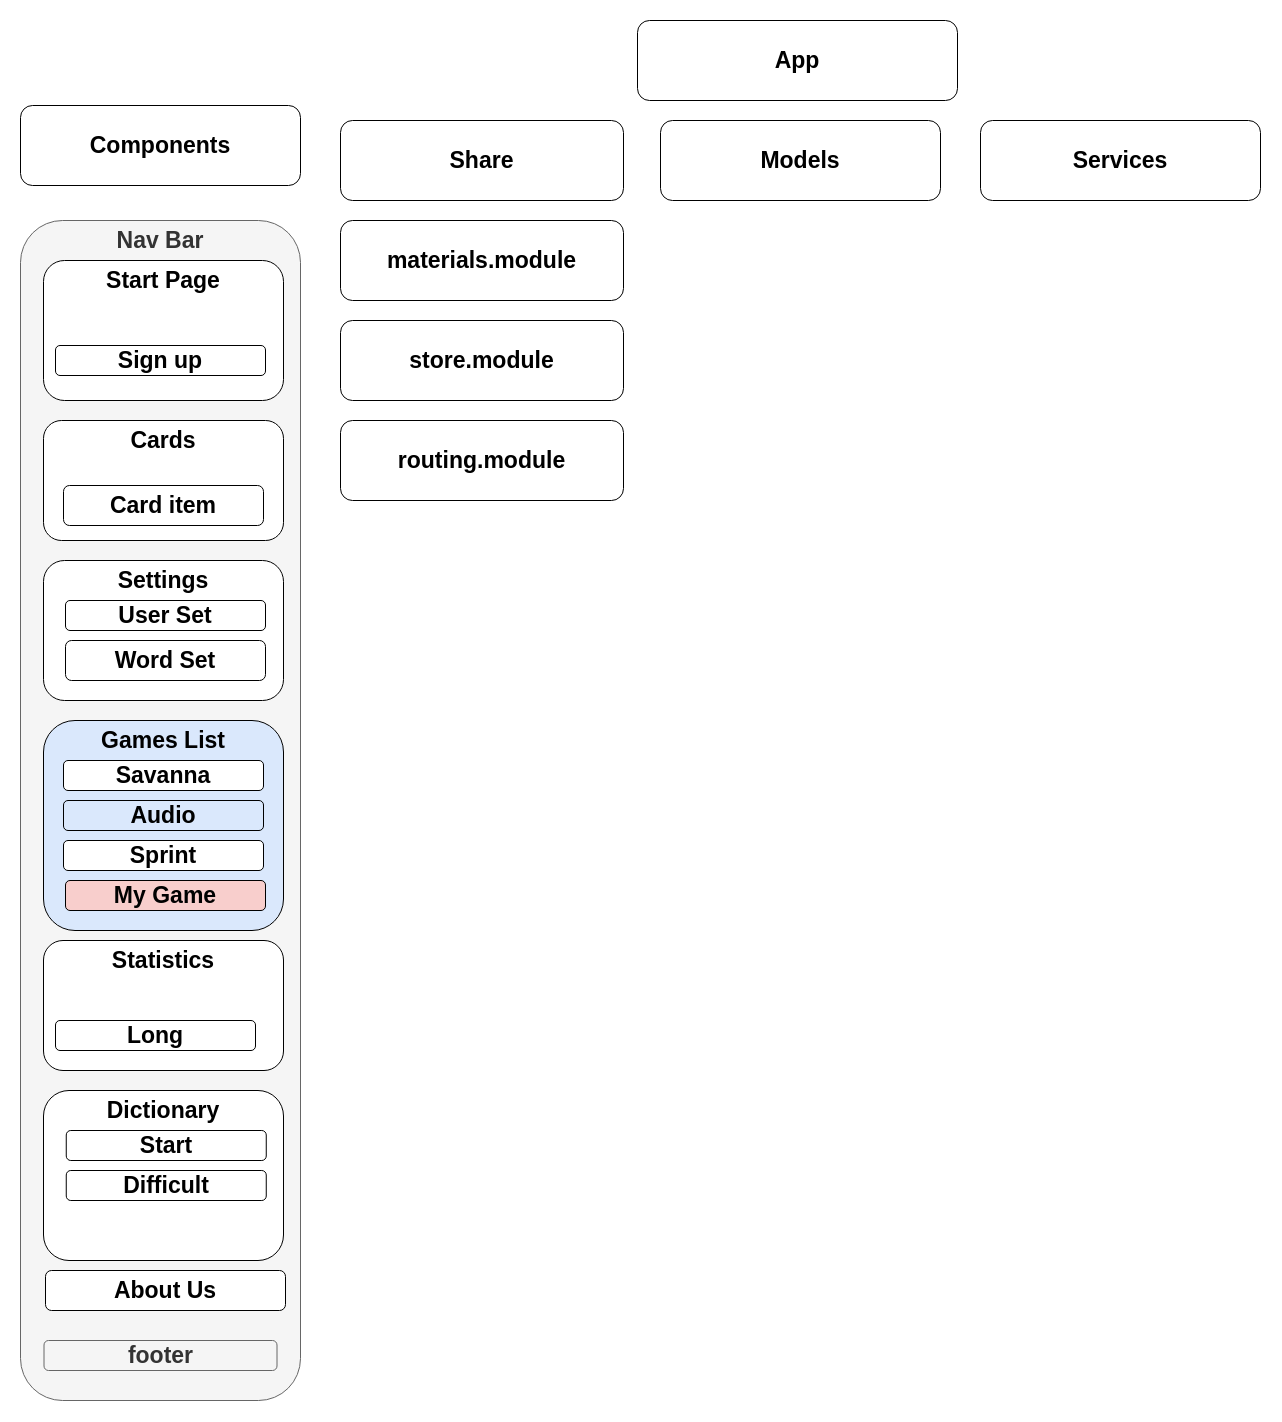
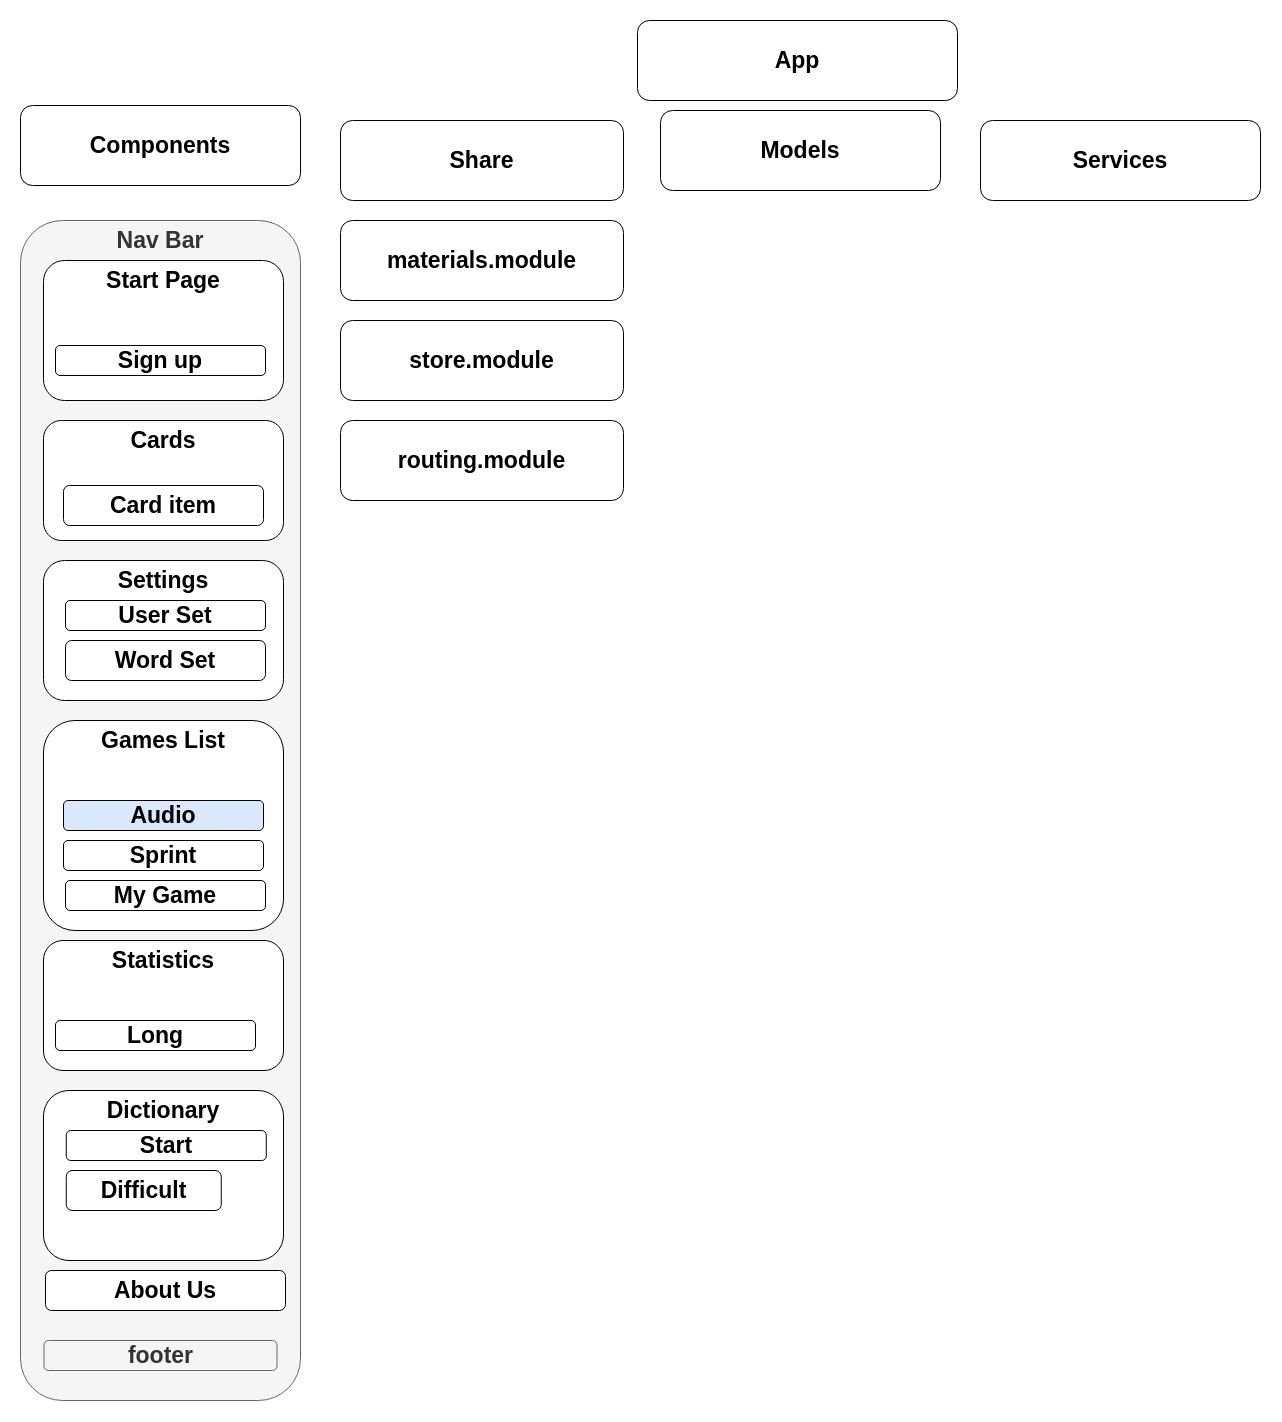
  <mxCell id="0" />
  <mxCell id="1" parent="0" />
  <mxCell id="2" value="&lt;font style=&quot;font-size: 23px&quot;&gt;&lt;b&gt;App&lt;/b&gt;&lt;/font&gt;" style="rounded=1;whiteSpace=wrap;html=1;" parent="1" vertex="1"><mxGeometry x="637" y="20" width="320" height="80" as="geometry" /></mxCell>
  <mxCell id="3" value="&lt;span style=&quot;font-size: 23px&quot;&gt;&lt;b&gt;Components&lt;/b&gt;&lt;/span&gt;" style="rounded=1;whiteSpace=wrap;html=1;" parent="1" vertex="1"><mxGeometry x="20" y="105" width="280" height="80" as="geometry" /></mxCell>
  <mxCell id="4" value="&lt;font style=&quot;font-size: 23px&quot;&gt;&lt;b&gt;Share&lt;/b&gt;&lt;/font&gt;" style="rounded=1;whiteSpace=wrap;html=1;" parent="1" vertex="1"><mxGeometry x="340" y="120" width="283" height="80" as="geometry" /></mxCell>
- <mxCell id="5" value="&lt;span style=&quot;font-size: 23px&quot;&gt;&lt;b&gt;Models&lt;/b&gt;&lt;/span&gt;" style="rounded=1;whiteSpace=wrap;html=1;" parent="1" vertex="1"><mxGeometry x="660" y="120" width="280" height="80" as="geometry" /></mxCell>
+ <mxCell id="5" value="&lt;span style=&quot;font-size: 23px&quot;&gt;&lt;b&gt;Models&lt;/b&gt;&lt;/span&gt;" style="rounded=1;whiteSpace=wrap;html=1;" parent="1" vertex="1"><mxGeometry x="660" y="110" width="280" height="80" as="geometry" /></mxCell>
  <mxCell id="6" value="&lt;font style=&quot;font-size: 23px&quot;&gt;&lt;b&gt;Services&lt;/b&gt;&lt;/font&gt;" style="rounded=1;whiteSpace=wrap;html=1;" parent="1" vertex="1"><mxGeometry x="980" y="120" width="280" height="80" as="geometry" /></mxCell>
  <mxCell id="7" value="&lt;span style=&quot;font-size: 23px&quot;&gt;&lt;b&gt;materials.module&lt;/b&gt;&lt;/span&gt;" style="rounded=1;whiteSpace=wrap;html=1;" parent="1" vertex="1"><mxGeometry x="340" y="220" width="283" height="80" as="geometry" /></mxCell>
  <mxCell id="8" value="&lt;span style=&quot;font-size: 23px&quot;&gt;&lt;b&gt;store.module&lt;/b&gt;&lt;/span&gt;" style="rounded=1;whiteSpace=wrap;html=1;" parent="1" vertex="1"><mxGeometry x="340" y="320" width="283" height="80" as="geometry" /></mxCell>
  <mxCell id="9" value="&lt;span style=&quot;font-size: 23px&quot;&gt;&lt;b&gt;routing.module&lt;/b&gt;&lt;/span&gt;" style="rounded=1;whiteSpace=wrap;html=1;" parent="1" vertex="1"><mxGeometry x="340" y="420" width="283" height="80" as="geometry" /></mxCell>
  <mxCell id="10" value="&lt;span style=&quot;font-size: 23px&quot;&gt;&lt;b&gt;Nav Bar&lt;/b&gt;&lt;/span&gt;" style="rounded=1;whiteSpace=wrap;html=1;verticalAlign=top;fillColor=#f5f5f5;strokeColor=#666666;fontColor=#333333;" parent="1" vertex="1"><mxGeometry x="20" y="220" width="280" height="1180" as="geometry" /></mxCell>
  <mxCell id="11" value="&lt;span style=&quot;font-size: 23px&quot;&gt;&lt;b&gt;footer&lt;/b&gt;&lt;/span&gt;" style="rounded=1;whiteSpace=wrap;html=1;fillColor=#f5f5f5;strokeColor=#666666;fontColor=#333333;" parent="1" vertex="1"><mxGeometry x="43.5" y="1340" width="233" height="30" as="geometry" /></mxCell>
  <mxCell id="12" value="&lt;span style=&quot;font-size: 23px&quot;&gt;&lt;b&gt;Start Page&lt;/b&gt;&lt;/span&gt;" style="rounded=1;whiteSpace=wrap;html=1;verticalAlign=top;" parent="1" vertex="1"><mxGeometry x="43" y="260" width="240" height="140" as="geometry" /></mxCell>
  <mxCell id="13" value="&lt;span style=&quot;font-size: 23px&quot;&gt;&lt;b&gt;Cards&lt;/b&gt;&lt;/span&gt;" style="rounded=1;whiteSpace=wrap;html=1;verticalAlign=top;" parent="1" vertex="1"><mxGeometry x="43" y="420" width="240" height="120" as="geometry" /></mxCell>
  <mxCell id="14" value="&lt;span style=&quot;font-size: 23px&quot;&gt;&lt;b&gt;Settings&lt;/b&gt;&lt;/span&gt;" style="rounded=1;whiteSpace=wrap;html=1;verticalAlign=top;" parent="1" vertex="1"><mxGeometry x="43" y="560" width="240" height="140" as="geometry" /></mxCell>
  <mxCell id="15" value="&lt;span style=&quot;font-size: 23px&quot;&gt;&lt;b&gt;Card item&lt;/b&gt;&lt;/span&gt;" style="rounded=1;whiteSpace=wrap;html=1;" parent="1" vertex="1"><mxGeometry x="63" y="485" width="200" height="40" as="geometry" /></mxCell>
  <mxCell id="16" value="&lt;span style=&quot;font-size: 23px&quot;&gt;&lt;b&gt;User Set&lt;/b&gt;&lt;/span&gt;" style="rounded=1;whiteSpace=wrap;html=1;" parent="1" vertex="1"><mxGeometry x="65" y="600" width="200" height="30" as="geometry" /></mxCell>
  <mxCell id="17" value="&lt;span style=&quot;font-size: 23px&quot;&gt;&lt;b&gt;Word Set&lt;/b&gt;&lt;/span&gt;" style="rounded=1;whiteSpace=wrap;html=1;" parent="1" vertex="1"><mxGeometry x="65" y="640" width="200" height="40" as="geometry" /></mxCell>
- <mxCell id="18" value="&lt;span style=&quot;font-size: 23px&quot;&gt;&lt;b&gt;Games List&lt;/b&gt;&lt;/span&gt;" style="rounded=1;whiteSpace=wrap;html=1;verticalAlign=top;fillColor=#dae8fc;" parent="1" vertex="1"><mxGeometry x="43" y="720" width="240" height="210" as="geometry" /></mxCell>
- <mxCell id="19" value="&lt;font style=&quot;font-size: 23px&quot;&gt;Savanna&lt;/font&gt;" style="rounded=1;whiteSpace=wrap;html=1;fontSize=20;fontStyle=1" parent="1" vertex="1"><mxGeometry x="63" y="760" width="200" height="30" as="geometry" /></mxCell>
+ <mxCell id="18" value="&lt;span style=&quot;font-size: 23px&quot;&gt;&lt;b&gt;Games List&lt;/b&gt;&lt;/span&gt;" style="rounded=1;whiteSpace=wrap;html=1;verticalAlign=top;" parent="1" vertex="1"><mxGeometry x="43" y="720" width="240" height="210" as="geometry" /></mxCell>
  <mxCell id="20" value="&lt;b style=&quot;font-size: 23px&quot;&gt;Audio&lt;/b&gt;" style="rounded=1;whiteSpace=wrap;html=1;fillColor=#dae8fc;" parent="1" vertex="1"><mxGeometry x="63" y="800" width="200" height="30" as="geometry" /></mxCell>
  <mxCell id="21" value="&lt;b style=&quot;font-size: 23px&quot;&gt;Sprint&lt;/b&gt;" style="rounded=1;whiteSpace=wrap;html=1;" parent="1" vertex="1"><mxGeometry x="63" y="840" width="200" height="30" as="geometry" /></mxCell>
- <mxCell id="22" value="&lt;span style=&quot;font-size: 23px&quot;&gt;&lt;b&gt;My Game&lt;/b&gt;&lt;/span&gt;" style="rounded=1;whiteSpace=wrap;html=1;fillColor=#f8cecc;" parent="1" vertex="1"><mxGeometry x="65" y="880" width="200" height="30" as="geometry" /></mxCell>
+ <mxCell id="22" value="&lt;span style=&quot;font-size: 23px&quot;&gt;&lt;b&gt;My Game&lt;/b&gt;&lt;/span&gt;" style="rounded=1;whiteSpace=wrap;html=1;" parent="1" vertex="1"><mxGeometry x="65" y="880" width="200" height="30" as="geometry" /></mxCell>
  <mxCell id="23" value="&lt;span style=&quot;font-size: 23px&quot;&gt;&lt;b&gt;Statistics&lt;/b&gt;&lt;/span&gt;" style="rounded=1;whiteSpace=wrap;html=1;verticalAlign=top;" parent="1" vertex="1"><mxGeometry x="43" y="940" width="240" height="130" as="geometry" /></mxCell>
  <mxCell id="24" value="&lt;span style=&quot;font-size: 23px&quot;&gt;&lt;b&gt;Long&lt;/b&gt;&lt;/span&gt;" style="rounded=1;whiteSpace=wrap;html=1;" parent="1" vertex="1"><mxGeometry x="55" y="1020" width="200" height="30" as="geometry" /></mxCell>
  <mxCell id="25" value="&lt;span style=&quot;font-size: 23px&quot;&gt;&lt;b&gt;Sign up&lt;/b&gt;&lt;/span&gt;" style="rounded=1;whiteSpace=wrap;html=1;" parent="1" vertex="1"><mxGeometry x="55" y="345" width="210" height="30" as="geometry" /></mxCell>
  <mxCell id="26" value="&lt;span style=&quot;font-size: 23px&quot;&gt;&lt;b&gt;About Us&lt;/b&gt;&lt;/span&gt;" style="rounded=1;whiteSpace=wrap;html=1;verticalAlign=top;" parent="1" vertex="1"><mxGeometry x="45" y="1270" width="240" height="40" as="geometry" /></mxCell>
  <mxCell id="27" value="&lt;span style=&quot;font-size: 23px&quot;&gt;&lt;b&gt;Dictionary&lt;/b&gt;&lt;/span&gt;" style="rounded=1;whiteSpace=wrap;html=1;verticalAlign=top;" parent="1" vertex="1"><mxGeometry x="43" y="1090" width="240" height="170" as="geometry" /></mxCell>
  <mxCell id="28" value="&lt;span style=&quot;font-size: 23px&quot;&gt;&lt;b&gt;Start&lt;/b&gt;&lt;/span&gt;" style="rounded=1;whiteSpace=wrap;html=1;" parent="1" vertex="1"><mxGeometry x="65.75" y="1130" width="200" height="30" as="geometry" /></mxCell>
- <mxCell id="29" value="&lt;span style=&quot;font-size: 23px&quot;&gt;&lt;b&gt;Difficult&lt;/b&gt;&lt;/span&gt;" style="rounded=1;whiteSpace=wrap;html=1;" parent="1" vertex="1"><mxGeometry x="65.75" y="1170" width="200" height="30" as="geometry" /></mxCell>
+ <mxCell id="29" value="&lt;span style=&quot;font-size: 23px&quot;&gt;&lt;b&gt;Difficult&lt;/b&gt;&lt;/span&gt;" style="rounded=1;whiteSpace=wrap;html=1;" parent="1" vertex="1"><mxGeometry x="65.75" y="1170" width="155" height="40" as="geometry" /></mxCell>
  <mxCell id="30" style="edgeStyle=orthogonalEdgeStyle;rounded=0;orthogonalLoop=1;jettySize=auto;html=1;exitX=0.5;exitY=1;exitDx=0;exitDy=0;fontSize=20;" parent="1" source="10" target="10" edge="1"><mxGeometry relative="1" as="geometry" /></mxCell>
